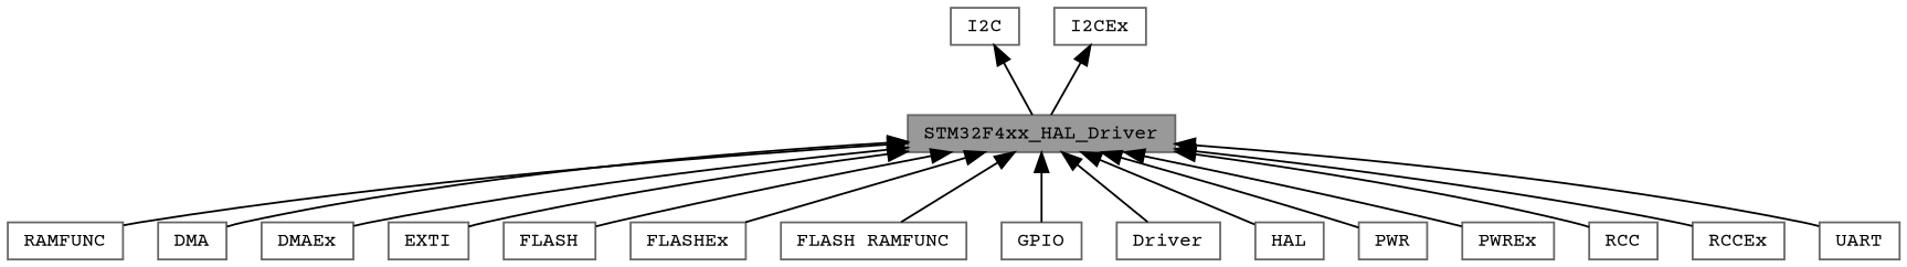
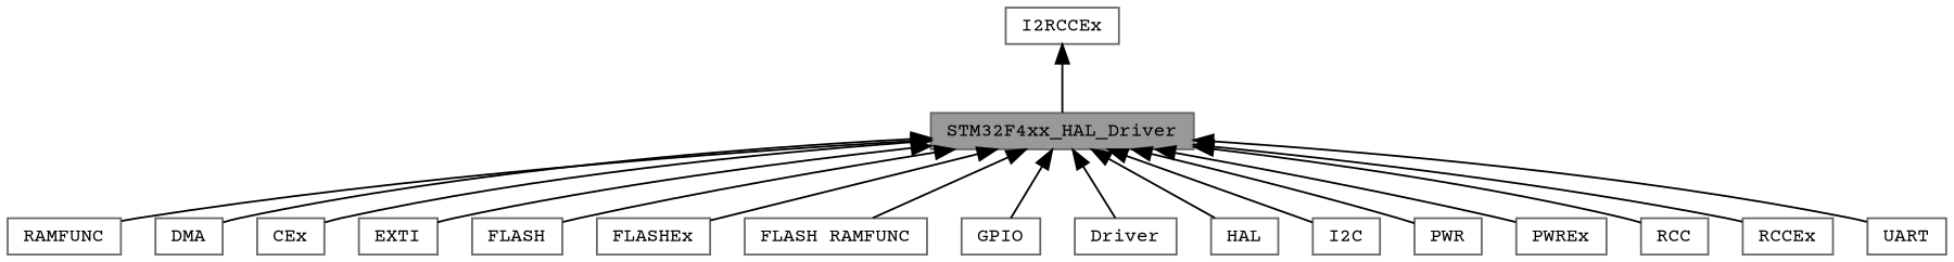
  digraph {
    fontname="Courier Prime"
    rankdir=TB
    node [color=grey40 fillcolor=white fontname="Courier Prime" fontsize=10 shape=box style=filled]
    edge [dir=back fontname="Courier Prime" fontsize=10 labelfontname=Helvetica labelfontsize=10 shape=plaintext style=solid]
    n1 [height=0.2 label=RAMFUNC width=0.4]
    n2 [height=0.2 label=DMA width=0.4]
-   n3 [height=0.2 label=DMAEx width=0.4]
+   n3 [height=0.2 label=CEx width=0.4]
    n4 [height=0.2 label=EXTI width=0.4]
    n5 [height=0.2 label=FLASH width=0.4]
    n6 [height=0.2 label=FLASHEx width=0.4]
    n7 [height=0.2 label="FLASH RAMFUNC" width=0.4]
    n8 [height=0.2 label=GPIO width=0.4]
    n9 [height=0.2 label=Driver width=0.4]
    n10 [height=0.2 label=HAL width=0.4]
    n11 [height=0.2 label=I2C width=0.4]
-   n12 [height=0.2 label=I2CEx width=0.4]
+   n12 [height=0.2 label=I2RCCEx width=0.4]
    n13 [color=gray40 fillcolor=grey60 fontcolor=black height=0.2 label=STM32F4xx_HAL_Driver width=0.4]
    n14 [height=0.2 label=PWR width=0.4]
    n15 [height=0.2 label=PWREx width=0.4]
    n16 [height=0.2 label=RCC width=0.4]
    n17 [height=0.2 label=RCCEx width=0.4]
    n18 [height=0.2 label=UART width=0.4]
    n12 -> n13
    n13 -> n1
    n13 -> n2
    n13 -> n3
    n13 -> n4
    n13 -> n5
    n13 -> n6
    n13 -> n7
    n13 -> n8
    n13 -> n9
    n13 -> n10
-   n11 -> n13
+   n13 -> n11
    n13 -> n14
    n13 -> n15
    n13 -> n16
    n13 -> n17
    n13 -> n18
  }
